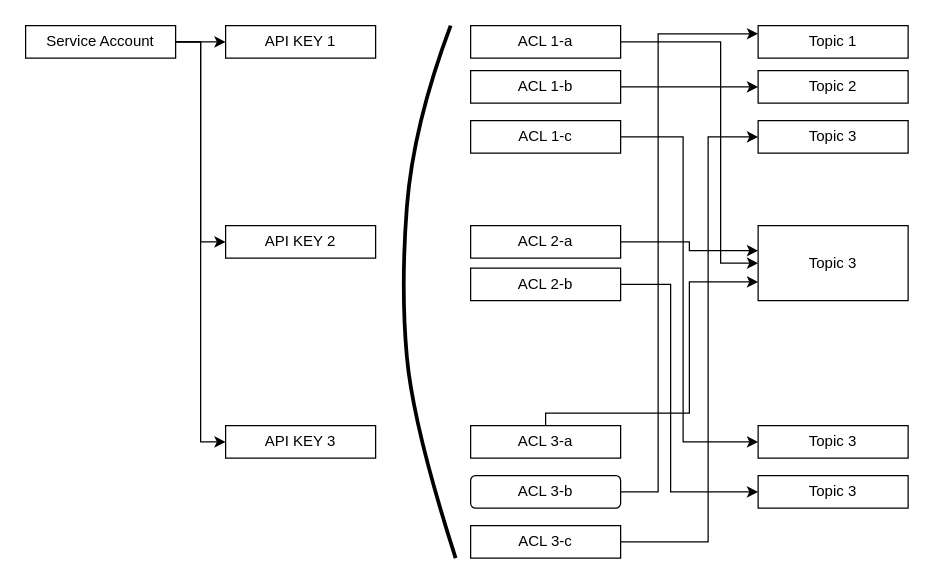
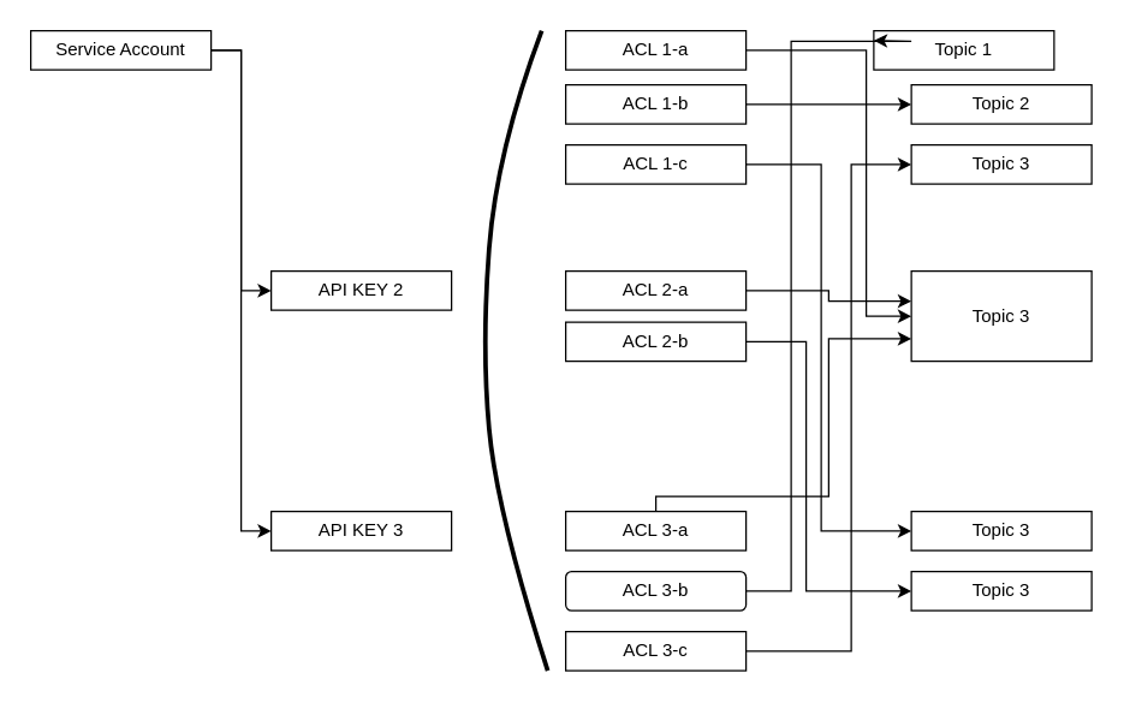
  <mxCell id="0" />
  <mxCell id="1" parent="0" />
- <mxCell id="2" style="edgeStyle=orthogonalEdgeStyle;rounded=0;orthogonalLoop=1;jettySize=auto;html=1;" edge="1" parent="1" source="5" target="9"><mxGeometry relative="1" as="geometry" /></mxCell>
  <mxCell id="3" style="edgeStyle=orthogonalEdgeStyle;rounded=0;orthogonalLoop=1;jettySize=auto;html=1;entryX=0;entryY=0.5;entryDx=0;entryDy=0;" edge="1" parent="1" source="5" target="10"><mxGeometry relative="1" as="geometry" /></mxCell>
  <mxCell id="4" style="edgeStyle=orthogonalEdgeStyle;rounded=0;orthogonalLoop=1;jettySize=auto;html=1;entryX=0;entryY=0.5;entryDx=0;entryDy=0;" edge="1" parent="1" source="5" target="11"><mxGeometry relative="1" as="geometry" /></mxCell>
  <mxCell id="5" value="Service Account" style="rounded=0;whiteSpace=wrap;html=1;" vertex="1" parent="1"><mxGeometry x="20" y="20" width="120" height="26" as="geometry" /></mxCell>
- <mxCell id="6" value="Topic 1" style="rounded=0;whiteSpace=wrap;html=1;" vertex="1" parent="1"><mxGeometry x="606" y="20" width="120" height="26" as="geometry" /></mxCell>
+ <mxCell id="6" value="Topic 1" style="rounded=0;whiteSpace=wrap;html=1;" vertex="1" parent="1"><mxGeometry x="581" y="20" width="120" height="26" as="geometry" /></mxCell>
  <mxCell id="7" value="Topic 2" style="rounded=0;whiteSpace=wrap;html=1;" vertex="1" parent="1"><mxGeometry x="606" y="56" width="120" height="26" as="geometry" /></mxCell>
  <mxCell id="8" value="Topic 3" style="rounded=0;whiteSpace=wrap;html=1;" vertex="1" parent="1"><mxGeometry x="606" y="180" width="120" height="60" as="geometry" /></mxCell>
- <mxCell id="9" value="API KEY 1" style="rounded=0;whiteSpace=wrap;html=1;" vertex="1" parent="1"><mxGeometry x="180" y="20" width="120" height="26" as="geometry" /></mxCell>
  <mxCell id="10" value="API KEY 2" style="rounded=0;whiteSpace=wrap;html=1;" vertex="1" parent="1"><mxGeometry x="180" y="180" width="120" height="26" as="geometry" /></mxCell>
  <mxCell id="11" value="API KEY 3" style="rounded=0;whiteSpace=wrap;html=1;" vertex="1" parent="1"><mxGeometry x="180" y="340" width="120" height="26" as="geometry" /></mxCell>
  <mxCell id="12" style="edgeStyle=orthogonalEdgeStyle;rounded=0;orthogonalLoop=1;jettySize=auto;html=1;entryX=0;entryY=0.5;entryDx=0;entryDy=0;" edge="1" parent="1" source="13" target="8"><mxGeometry relative="1" as="geometry"><Array as="points"><mxPoint x="576" y="33" /><mxPoint x="576" y="210" /></Array></mxGeometry></mxCell>
  <mxCell id="13" value="ACL 1-a" style="rounded=0;whiteSpace=wrap;html=1;" vertex="1" parent="1"><mxGeometry x="376" y="20" width="120" height="26" as="geometry" /></mxCell>
  <mxCell id="14" style="edgeStyle=orthogonalEdgeStyle;rounded=0;orthogonalLoop=1;jettySize=auto;html=1;entryX=0;entryY=0.5;entryDx=0;entryDy=0;" edge="1" parent="1" source="15" target="7"><mxGeometry relative="1" as="geometry" /></mxCell>
  <mxCell id="15" value="ACL 1-b" style="rounded=0;whiteSpace=wrap;html=1;" vertex="1" parent="1"><mxGeometry x="376" y="56" width="120" height="26" as="geometry" /></mxCell>
  <mxCell id="16" style="edgeStyle=orthogonalEdgeStyle;rounded=0;orthogonalLoop=1;jettySize=auto;html=1;entryX=0;entryY=0.5;entryDx=0;entryDy=0;" edge="1" parent="1" source="17" target="29"><mxGeometry relative="1" as="geometry"><Array as="points"><mxPoint x="546" y="109" /><mxPoint x="546" y="353" /></Array></mxGeometry></mxCell>
  <mxCell id="17" value="ACL 1-c" style="rounded=0;whiteSpace=wrap;html=1;" vertex="1" parent="1"><mxGeometry x="376" y="96" width="120" height="26" as="geometry" /></mxCell>
  <mxCell id="18" style="edgeStyle=orthogonalEdgeStyle;rounded=0;orthogonalLoop=1;jettySize=auto;html=1;" edge="1" parent="1" source="19" target="8"><mxGeometry relative="1" as="geometry"><Array as="points"><mxPoint x="551" y="193" /><mxPoint x="551" y="200" /></Array></mxGeometry></mxCell>
  <mxCell id="19" value="ACL 2-a" style="rounded=0;whiteSpace=wrap;html=1;" vertex="1" parent="1"><mxGeometry x="376" y="180" width="120" height="26" as="geometry" /></mxCell>
  <mxCell id="20" style="edgeStyle=orthogonalEdgeStyle;rounded=0;orthogonalLoop=1;jettySize=auto;html=1;entryX=0;entryY=0.5;entryDx=0;entryDy=0;" edge="1" parent="1" source="21" target="30"><mxGeometry relative="1" as="geometry"><Array as="points"><mxPoint x="536" y="227" /><mxPoint x="536" y="393" /></Array></mxGeometry></mxCell>
  <mxCell id="21" value="ACL 2-b" style="rounded=0;whiteSpace=wrap;html=1;" vertex="1" parent="1"><mxGeometry x="376" y="214" width="120" height="26" as="geometry" /></mxCell>
  <mxCell id="22" style="edgeStyle=orthogonalEdgeStyle;rounded=0;orthogonalLoop=1;jettySize=auto;html=1;entryX=0;entryY=0.75;entryDx=0;entryDy=0;" edge="1" parent="1" source="23" target="8"><mxGeometry relative="1" as="geometry"><Array as="points"><mxPoint x="436" y="330" /><mxPoint x="551" y="330" /><mxPoint x="551" y="225" /></Array></mxGeometry></mxCell>
  <mxCell id="23" value="ACL 3-a" style="rounded=0;whiteSpace=wrap;html=1;" vertex="1" parent="1"><mxGeometry x="376" y="340" width="120" height="26" as="geometry" /></mxCell>
  <mxCell id="24" style="edgeStyle=orthogonalEdgeStyle;rounded=0;orthogonalLoop=1;jettySize=auto;html=1;entryX=0;entryY=0.25;entryDx=0;entryDy=0;" edge="1" parent="1" source="25" target="6"><mxGeometry relative="1" as="geometry"><mxPoint x="596" y="30" as="targetPoint" /><Array as="points"><mxPoint x="526" y="393" /><mxPoint x="526" y="27" /><mxPoint x="606" y="27" /></Array></mxGeometry></mxCell>
  <mxCell id="25" value="ACL 3-b" style="whiteSpace=wrap;html=1;rounded=1;" vertex="1" parent="1"><mxGeometry x="376" y="380" width="120" height="26" as="geometry" /></mxCell>
  <mxCell id="26" style="edgeStyle=orthogonalEdgeStyle;rounded=0;orthogonalLoop=1;jettySize=auto;html=1;entryX=0;entryY=0.5;entryDx=0;entryDy=0;" edge="1" parent="1" source="27" target="28"><mxGeometry relative="1" as="geometry"><Array as="points"><mxPoint x="566" y="433" /><mxPoint x="566" y="109" /></Array></mxGeometry></mxCell>
  <mxCell id="27" value="ACL 3-c" style="rounded=0;whiteSpace=wrap;html=1;" vertex="1" parent="1"><mxGeometry x="376" y="420" width="120" height="26" as="geometry" /></mxCell>
  <mxCell id="28" value="Topic 3" style="rounded=0;whiteSpace=wrap;html=1;" vertex="1" parent="1"><mxGeometry x="606" y="96" width="120" height="26" as="geometry" /></mxCell>
  <mxCell id="29" value="Topic 3" style="rounded=0;whiteSpace=wrap;html=1;" vertex="1" parent="1"><mxGeometry x="606" y="340" width="120" height="26" as="geometry" /></mxCell>
  <mxCell id="30" value="Topic 3" style="rounded=0;whiteSpace=wrap;html=1;" vertex="1" parent="1"><mxGeometry x="606" y="380" width="120" height="26" as="geometry" /></mxCell>
  <mxCell id="31" value="" style="curved=1;endArrow=none;html=1;rounded=0;strokeColor=#000000;strokeWidth=3;endFill=0;" edge="1" parent="1"><mxGeometry width="50" height="50" relative="1" as="geometry"><mxPoint x="364" y="446" as="sourcePoint" /><mxPoint x="360" y="20" as="targetPoint" /><Array as="points"><mxPoint x="330" y="340" /><mxPoint x="320" y="230" /><mxPoint x="330" y="100" /></Array></mxGeometry></mxCell>
